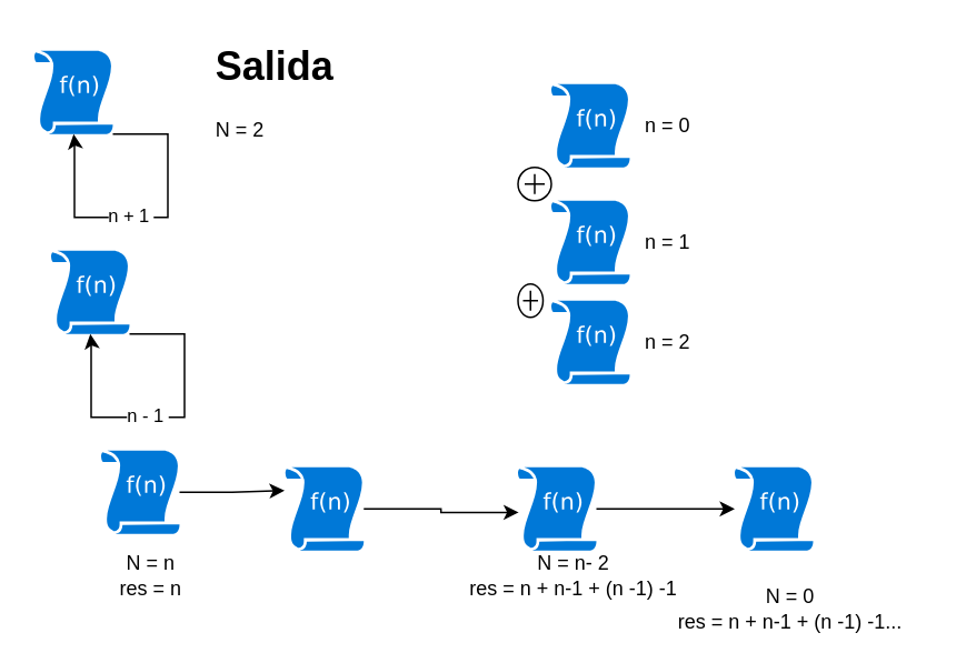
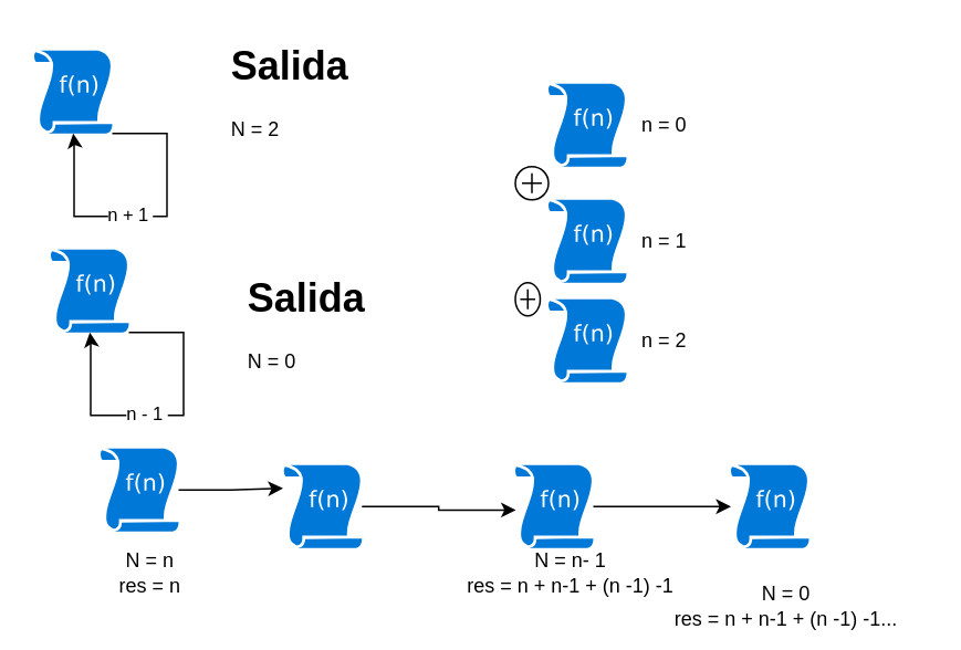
  <mxCell id="0" />
  <mxCell id="1" parent="0" />
  <mxCell id="2" style="edgeStyle=orthogonalEdgeStyle;rounded=0;orthogonalLoop=1;jettySize=auto;html=1;entryX=0.5;entryY=1;entryDx=0;entryDy=0;entryPerimeter=0;" edge="1" parent="1" source="4" target="4"><mxGeometry relative="1" as="geometry"><mxPoint x="230" y="125" as="targetPoint" /><Array as="points"><mxPoint x="100" y="80" /><mxPoint x="100" y="130" /><mxPoint x="44" y="130" /><mxPoint x="44" y="84" /><mxPoint x="44" y="84" /></Array></mxGeometry></mxCell>
  <mxCell id="3" value="n + 1&amp;nbsp;" style="edgeLabel;html=1;align=center;verticalAlign=middle;resizable=0;points=[];" vertex="1" connectable="0" parent="2"><mxGeometry x="0.126" y="-2" relative="1" as="geometry"><mxPoint as="offset" /></mxGeometry></mxCell>
  <mxCell id="4" value="" style="sketch=0;aspect=fixed;pointerEvents=1;shadow=0;dashed=0;html=1;strokeColor=none;labelPosition=center;verticalLabelPosition=bottom;verticalAlign=top;align=center;shape=mxgraph.mscae.enterprise.udf_function;fillColor=#0078D7;" vertex="1" parent="1"><mxGeometry x="20" y="30" width="47" height="50" as="geometry" /></mxCell>
- <mxCell id="5" value="&lt;h1&gt;&lt;span style=&quot;background-color: initial;&quot;&gt;Salida&lt;/span&gt;&lt;br&gt;&lt;/h1&gt;&lt;div&gt;N = 2&lt;/div&gt;" style="text;html=1;strokeColor=none;fillColor=none;spacing=5;spacingTop=-20;whiteSpace=wrap;overflow=hidden;rounded=0;" vertex="1" parent="1"><mxGeometry x="124" y="20" width="100" height="70" as="geometry" /></mxCell>
+ <mxCell id="5" value="&lt;h1&gt;&lt;span style=&quot;background-color: initial;&quot;&gt;Salida&lt;/span&gt;&lt;br&gt;&lt;/h1&gt;&lt;div&gt;N = 2&lt;/div&gt;" style="text;html=1;strokeColor=none;fillColor=none;spacing=5;spacingTop=-20;whiteSpace=wrap;overflow=hidden;rounded=0;" vertex="1" parent="1"><mxGeometry x="134" y="20" width="100" height="70" as="geometry" /></mxCell>
  <mxCell id="6" value="" style="sketch=0;aspect=fixed;pointerEvents=1;shadow=0;dashed=0;html=1;strokeColor=none;labelPosition=center;verticalLabelPosition=bottom;verticalAlign=top;align=center;shape=mxgraph.mscae.enterprise.udf_function;fillColor=#0078D7;" vertex="1" parent="1"><mxGeometry x="330" y="50" width="47" height="50" as="geometry" /></mxCell>
  <mxCell id="7" value="n = 0" style="text;html=1;strokeColor=none;fillColor=none;align=center;verticalAlign=middle;whiteSpace=wrap;rounded=0;" vertex="1" parent="1"><mxGeometry x="370" y="60" width="60" height="30" as="geometry" /></mxCell>
  <mxCell id="8" value="" style="sketch=0;aspect=fixed;pointerEvents=1;shadow=0;dashed=0;html=1;strokeColor=none;labelPosition=center;verticalLabelPosition=bottom;verticalAlign=top;align=center;shape=mxgraph.mscae.enterprise.udf_function;fillColor=#0078D7;" vertex="1" parent="1"><mxGeometry x="330" y="120" width="47" height="50" as="geometry" /></mxCell>
  <mxCell id="9" value="n = 1" style="text;html=1;strokeColor=none;fillColor=none;align=center;verticalAlign=middle;whiteSpace=wrap;rounded=0;" vertex="1" parent="1"><mxGeometry x="370" y="130" width="60" height="30" as="geometry" /></mxCell>
  <mxCell id="10" value="" style="sketch=0;aspect=fixed;pointerEvents=1;shadow=0;dashed=0;html=1;strokeColor=none;labelPosition=center;verticalLabelPosition=bottom;verticalAlign=top;align=center;shape=mxgraph.mscae.enterprise.udf_function;fillColor=#0078D7;" vertex="1" parent="1"><mxGeometry x="330" y="180" width="47" height="50" as="geometry" /></mxCell>
  <mxCell id="11" value="n = 2" style="text;html=1;strokeColor=none;fillColor=none;align=center;verticalAlign=middle;whiteSpace=wrap;rounded=0;" vertex="1" parent="1"><mxGeometry x="370" y="190" width="60" height="30" as="geometry" /></mxCell>
  <mxCell id="12" value="" style="verticalLabelPosition=bottom;shadow=0;dashed=0;align=center;html=1;verticalAlign=top;shape=mxgraph.electrical.abstract.summation_point;" vertex="1" parent="1"><mxGeometry x="310" y="100" width="20" height="20" as="geometry" /></mxCell>
  <mxCell id="13" value="" style="verticalLabelPosition=bottom;shadow=0;dashed=0;align=center;html=1;verticalAlign=top;shape=mxgraph.electrical.abstract.summation_point;" vertex="1" parent="1"><mxGeometry x="310" y="170" width="15" height="20" as="geometry" /></mxCell>
  <mxCell id="14" style="edgeStyle=orthogonalEdgeStyle;rounded=0;orthogonalLoop=1;jettySize=auto;html=1;entryX=0.5;entryY=1;entryDx=0;entryDy=0;entryPerimeter=0;" edge="1" source="16" target="16" parent="1"><mxGeometry relative="1" as="geometry"><mxPoint x="240" y="245" as="targetPoint" /><Array as="points"><mxPoint x="110" y="200" /><mxPoint x="110" y="250" /><mxPoint x="54" y="250" /><mxPoint x="54" y="204" /><mxPoint x="54" y="204" /></Array></mxGeometry></mxCell>
  <mxCell id="15" value="n - 1&amp;nbsp;" style="edgeLabel;html=1;align=center;verticalAlign=middle;resizable=0;points=[];" vertex="1" connectable="0" parent="14"><mxGeometry x="0.126" y="-2" relative="1" as="geometry"><mxPoint as="offset" /></mxGeometry></mxCell>
  <mxCell id="16" value="" style="sketch=0;aspect=fixed;pointerEvents=1;shadow=0;dashed=0;html=1;strokeColor=none;labelPosition=center;verticalLabelPosition=bottom;verticalAlign=top;align=center;shape=mxgraph.mscae.enterprise.udf_function;fillColor=#0078D7;" vertex="1" parent="1"><mxGeometry x="30" y="150" width="47" height="50" as="geometry" /></mxCell>
+ <mxCell id="17" value="&lt;h1&gt;&lt;span style=&quot;background-color: initial;&quot;&gt;Salida&lt;/span&gt;&lt;br&gt;&lt;/h1&gt;&lt;div&gt;N = 0&lt;/div&gt;" style="text;html=1;strokeColor=none;fillColor=none;spacing=5;spacingTop=-20;whiteSpace=wrap;overflow=hidden;rounded=0;" vertex="1" parent="1"><mxGeometry x="144" y="160" width="100" height="70" as="geometry" /></mxCell>
  <mxCell id="18" style="edgeStyle=orthogonalEdgeStyle;rounded=0;orthogonalLoop=1;jettySize=auto;html=1;" edge="1" parent="1" source="19"><mxGeometry relative="1" as="geometry"><mxPoint x="170" y="294" as="targetPoint" /></mxGeometry></mxCell>
  <mxCell id="19" value="" style="sketch=0;aspect=fixed;pointerEvents=1;shadow=0;dashed=0;html=1;strokeColor=none;labelPosition=center;verticalLabelPosition=bottom;verticalAlign=top;align=center;shape=mxgraph.mscae.enterprise.udf_function;fillColor=#0078D7;" vertex="1" parent="1"><mxGeometry x="60" y="270" width="47" height="50" as="geometry" /></mxCell>
  <mxCell id="20" value="N = n&lt;br&gt;res = n" style="text;html=1;strokeColor=none;fillColor=none;align=center;verticalAlign=middle;whiteSpace=wrap;rounded=0;" vertex="1" parent="1"><mxGeometry x="60" y="330" width="60" height="30" as="geometry" /></mxCell>
  <mxCell id="21" style="edgeStyle=orthogonalEdgeStyle;rounded=0;orthogonalLoop=1;jettySize=auto;html=1;entryX=0.009;entryY=0.542;entryDx=0;entryDy=0;entryPerimeter=0;" edge="1" parent="1" source="22" target="24"><mxGeometry relative="1" as="geometry"><mxPoint x="300" y="305" as="targetPoint" /></mxGeometry></mxCell>
  <mxCell id="22" value="" style="sketch=0;aspect=fixed;pointerEvents=1;shadow=0;dashed=0;html=1;strokeColor=none;labelPosition=center;verticalLabelPosition=bottom;verticalAlign=top;align=center;shape=mxgraph.mscae.enterprise.udf_function;fillColor=#0078D7;" vertex="1" parent="1"><mxGeometry x="170.5" y="280" width="47" height="50" as="geometry" /></mxCell>
  <mxCell id="23" style="edgeStyle=orthogonalEdgeStyle;rounded=0;orthogonalLoop=1;jettySize=auto;html=1;" edge="1" parent="1" source="24"><mxGeometry relative="1" as="geometry"><mxPoint x="440" y="305" as="targetPoint" /></mxGeometry></mxCell>
  <mxCell id="24" value="" style="sketch=0;aspect=fixed;pointerEvents=1;shadow=0;dashed=0;html=1;strokeColor=none;labelPosition=center;verticalLabelPosition=bottom;verticalAlign=top;align=center;shape=mxgraph.mscae.enterprise.udf_function;fillColor=#0078D7;" vertex="1" parent="1"><mxGeometry x="310" y="280" width="47" height="50" as="geometry" /></mxCell>
- <mxCell id="25" value="N = n- 2&lt;br&gt;res = n + n-1 + (n -1) -1" style="text;html=1;strokeColor=none;fillColor=none;align=center;verticalAlign=middle;whiteSpace=wrap;rounded=0;" vertex="1" parent="1"><mxGeometry x="260" y="340" width="166.5" height="10" as="geometry" /></mxCell>
+ <mxCell id="25" value="N = n- 1&lt;br&gt;res = n + n-1 + (n -1) -1" style="text;html=1;strokeColor=none;fillColor=none;align=center;verticalAlign=middle;whiteSpace=wrap;rounded=0;" vertex="1" parent="1"><mxGeometry x="260" y="340" width="166.5" height="10" as="geometry" /></mxCell>
  <mxCell id="26" value="" style="sketch=0;aspect=fixed;pointerEvents=1;shadow=0;dashed=0;html=1;strokeColor=none;labelPosition=center;verticalLabelPosition=bottom;verticalAlign=top;align=center;shape=mxgraph.mscae.enterprise.udf_function;fillColor=#0078D7;" vertex="1" parent="1"><mxGeometry x="440" y="280" width="47" height="50" as="geometry" /></mxCell>
  <mxCell id="27" value="N = 0&lt;br&gt;res = n + n-1 + (n -1) -1..." style="text;html=1;strokeColor=none;fillColor=none;align=center;verticalAlign=middle;whiteSpace=wrap;rounded=0;" vertex="1" parent="1"><mxGeometry x="390" y="360" width="166.5" height="10" as="geometry" /></mxCell>
